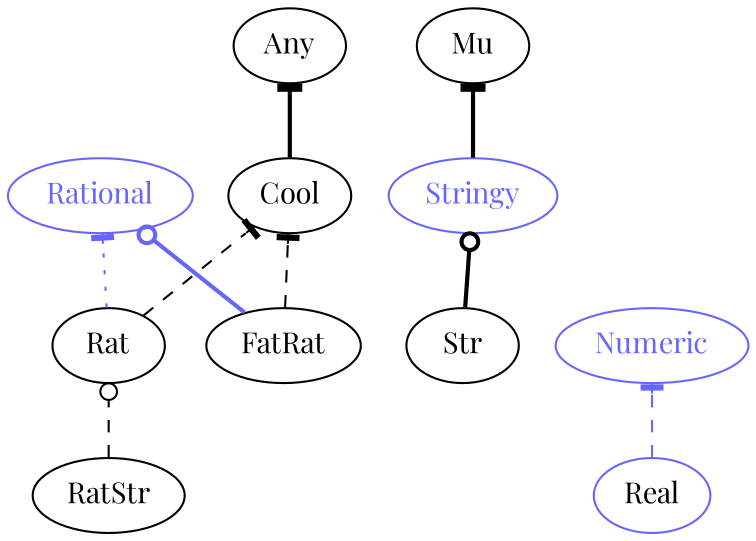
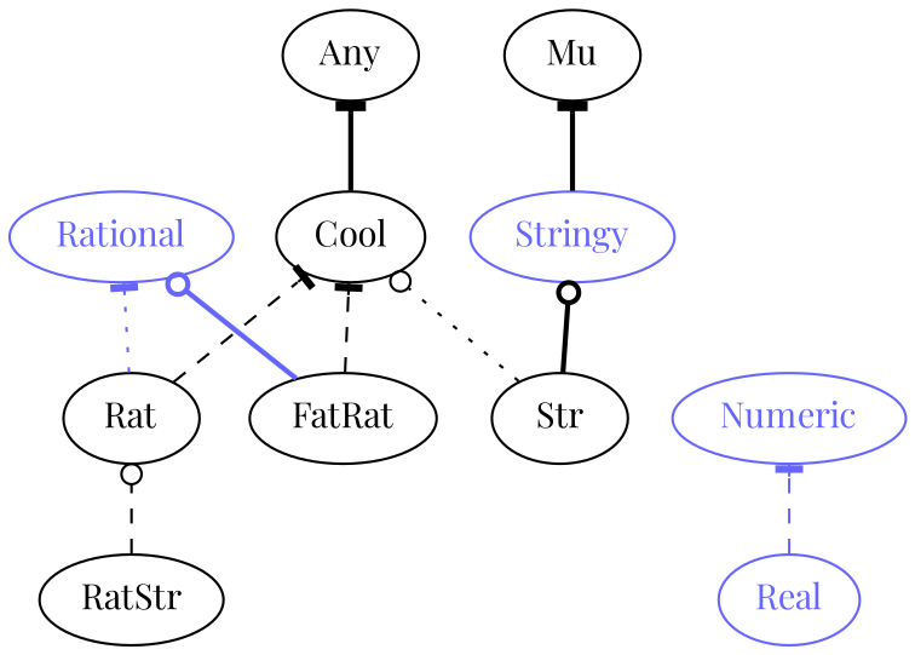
  digraph {
    fontname="Playfair Display"
    rankdir=BT
    splines=polyline
    node [color="#000000" fontcolor="#000000" fontname="Playfair Display"]
    edge [arrowhead=tee color="#000000" fontname="Playfair Display" style=dashed]
    Rational [color="#6666FF" fontcolor="#6666FF"]
-   Real [color="#6666FF"]
+   Real [color="#6666FF" fontcolor="#6666FF"]
    Numeric [color="#6666FF" fontcolor="#6666FF"]
    Cool
    Any
    FatRat
    Rat
    Stringy [color="#6666FF" fontcolor="#6666FF"]
    Mu
    Str
    RatStr
    Real -> Numeric [color="#6666FF"]
    Cool -> Any [style=bold]
    FatRat -> Rational [arrowhead=odot color="#6666FF" style=bold]
    FatRat -> Cool
    Rat -> Rational [color="#6666FF" style=dotted]
    Rat -> Cool
    Stringy -> Mu [style=bold]
+   Str -> Cool [arrowhead=odot style=dotted]
    Str -> Stringy [arrowhead=odot style=bold]
    RatStr -> Rat [arrowhead=odot]
  }
